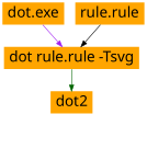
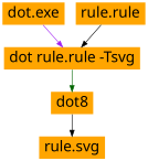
  digraph {
    fontname="Noto Sans"
    rankdir=TB
    node [fillcolor=orange fontname="Noto Sans" fontsize=24 shape=plaintext style=filled]
    edge [color=black fontname="Noto Sans"]
    n1 [label="dot rule.rule -Tsvg"]
-   n2 [label=dot2]
+   n2 [label=dot8]
+   n3 [label="rule.svg"]
    n4 [label="dot.exe"]
    n5 [label="rule.rule"]
    subgraph sub_1 {
      color=whitesmoke
      fontcolor=gray60
      fontsize=24
      label=Sandbox
      style=filled
      n1
      n2
    }
    n1 -> n2 [color=darkgreen]
+   n2 -> n3
    n4 -> n1 [color=purple]
    n5 -> n1
  }
